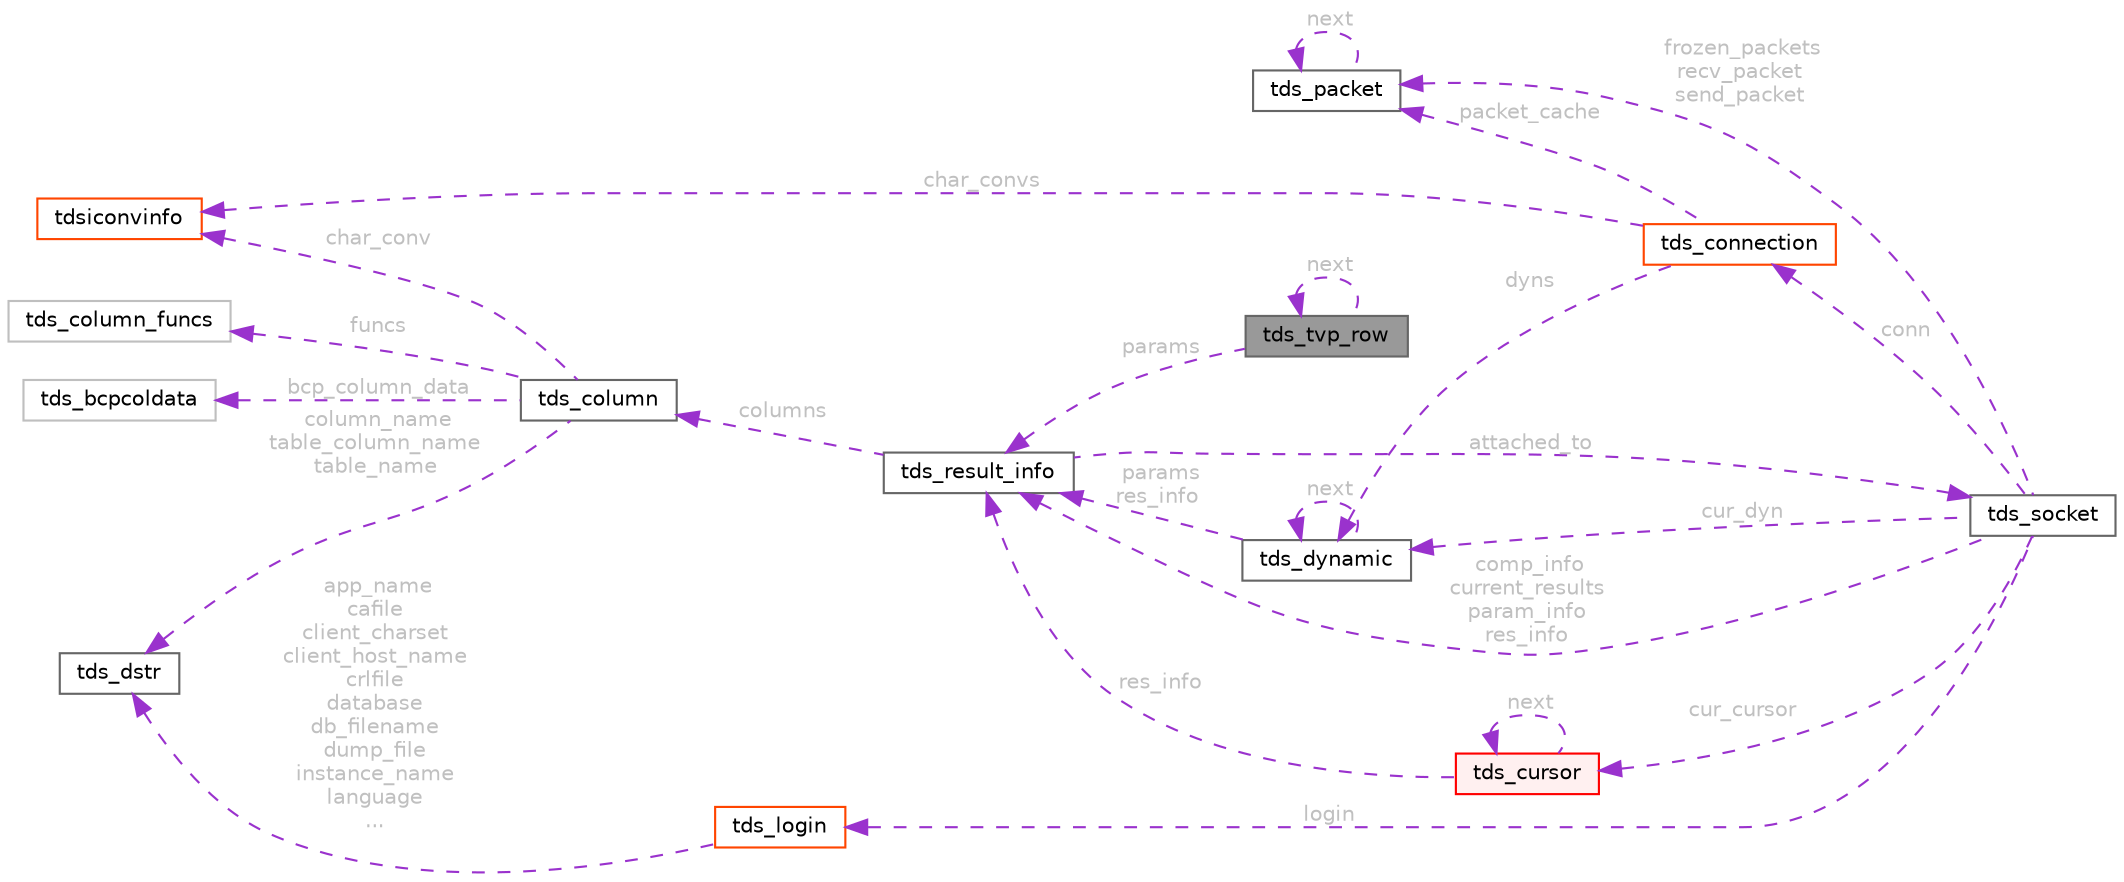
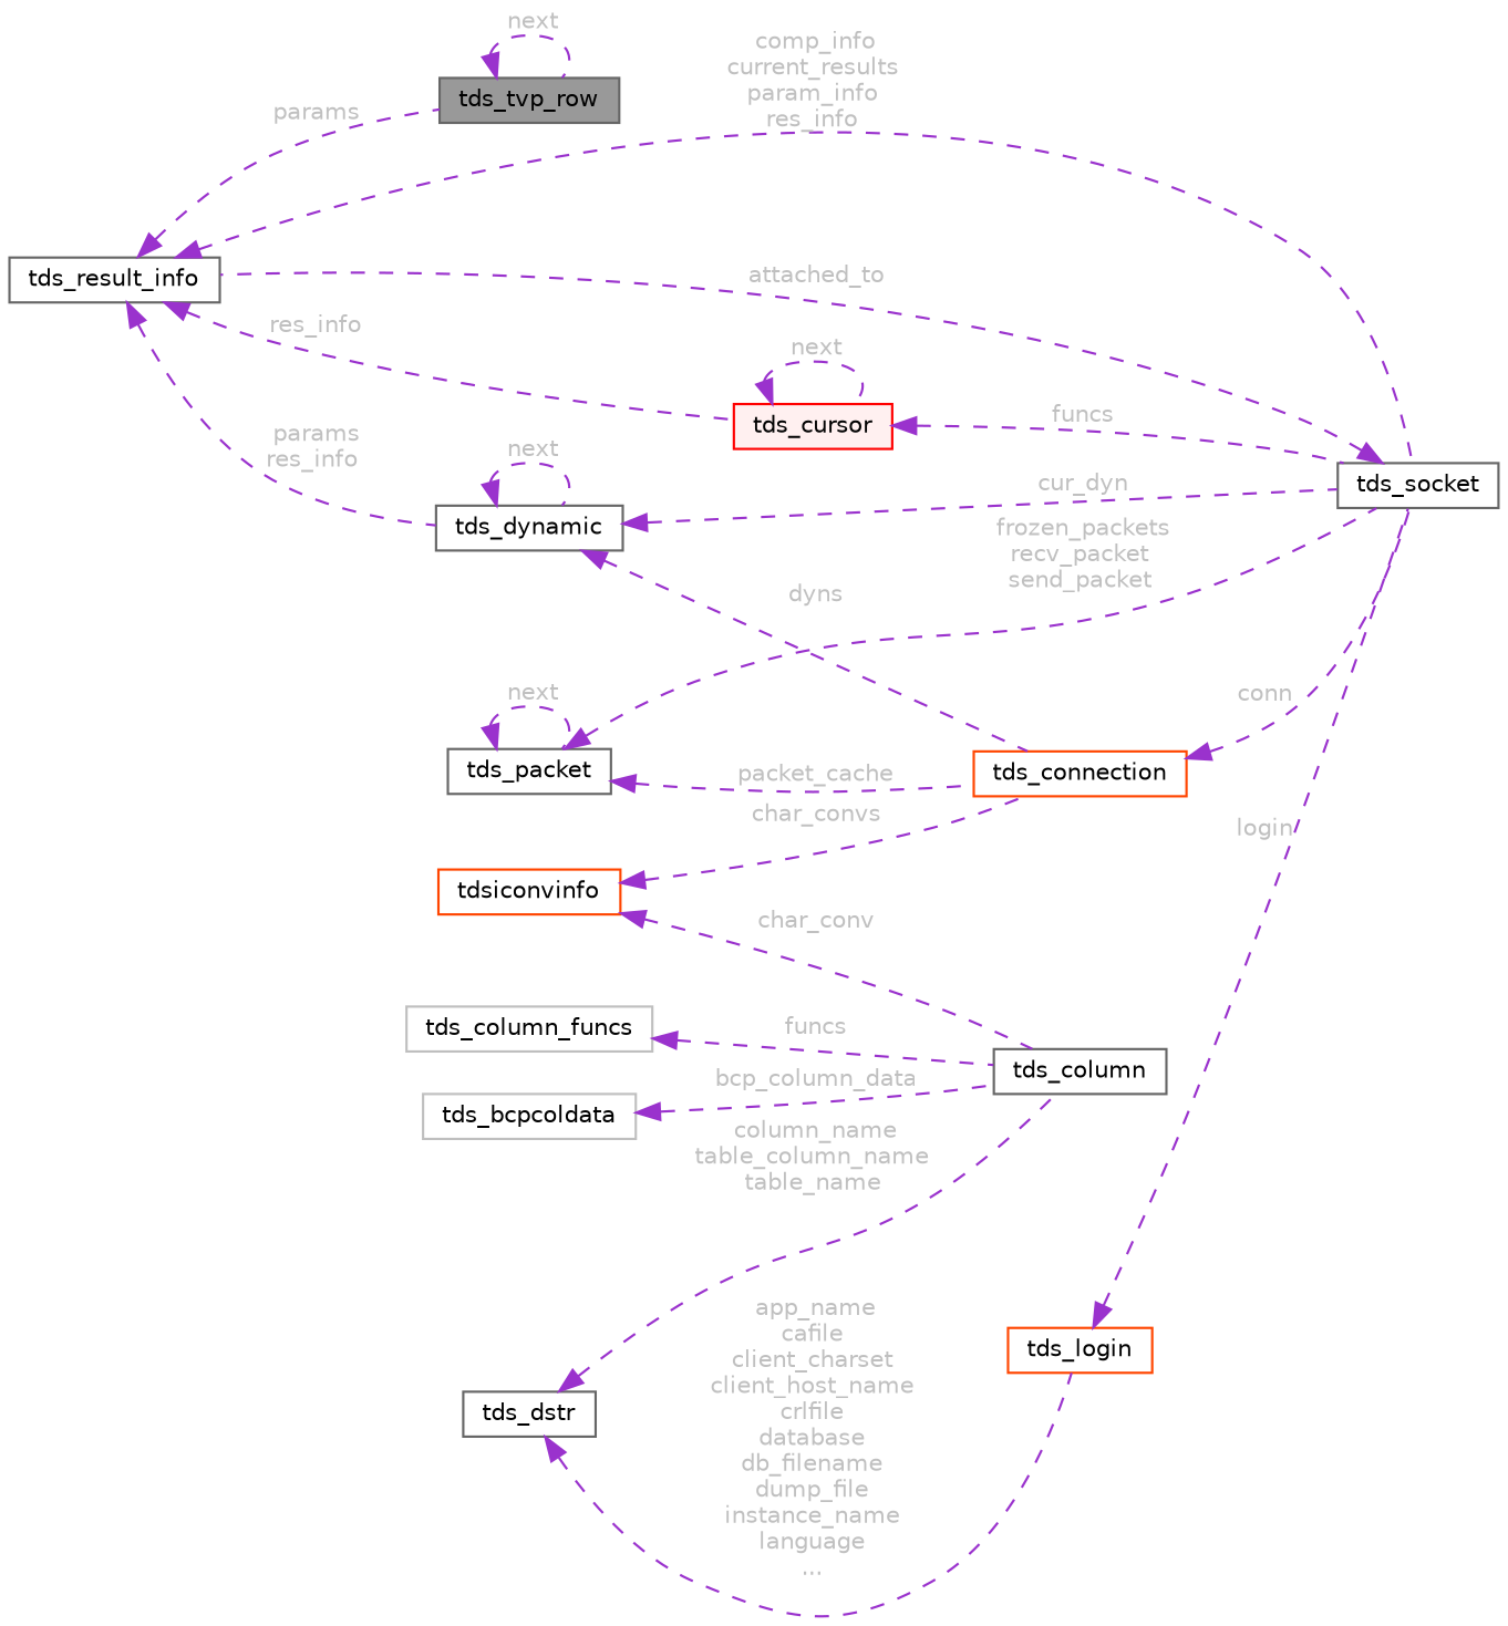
  digraph {
    rankdir=LR
    node [color=gray40 fillcolor=white fontname=Helvetica fontsize=10 shape=box style=filled]
    edge [color=darkorchid3 dir=back fontcolor=grey fontname=Helvetica fontsize=10 labelfontname=Helvetica labelfontsize=10 style=dashed]
    n1 [fillcolor=grey60 fontcolor=black height=0.2 label=tds_tvp_row width=0.4]
    n2 [height=0.2 label=tds_result_info width=0.4]
    n3 [height=0.2 label=tds_socket width=0.4]
    n4 [color=red fillcolor="#FFF0F0" height=0.2 label=tds_cursor width=0.4]
    n5 [height=0.2 label=tds_dynamic width=0.4]
    n6 [color=orangered height=0.2 label=tds_connection width=0.4]
    n7 [height=0.2 label=tds_column width=0.4]
    n8 [color=grey75 height=0.2 label=tds_column_funcs width=0.4]
    n9 [color=orangered height=0.2 label=tdsiconvinfo width=0.4]
    n10 [height=0.2 label=tds_dstr width=0.4]
    n11 [color=orangered height=0.2 label=tds_login width=0.4]
    n12 [color=grey75 height=0.2 label=tds_bcpcoldata width=0.4]
    n13 [height=0.2 label=tds_packet width=0.4]
    n1 -> n1 [label=" next"]
    n2 -> n1 [label=" params"]
    n2 -> n3 [label=" comp_info\ncurrent_results\nparam_info\nres_info"]
    n2 -> n4 [label=" res_info"]
    n2 -> n5 [label=" params\nres_info"]
    n3 -> n2 [label=" attached_to"]
-   n4 -> n3 [label=" cur_cursor"]
+   n4 -> n3 [label=" funcs"]
    n4 -> n4 [label=" next"]
    n5 -> n3 [label=" cur_dyn"]
    n5 -> n5 [label=" next"]
    n5 -> n6 [label=" dyns"]
    n6 -> n3 [label=" conn"]
-   n7 -> n2 [label=" columns"]
    n8 -> n7 [label=" funcs"]
    n9 -> n6 [label=" char_convs"]
    n9 -> n7 [label=" char_conv"]
    n10 -> n7 [label=" column_name\ntable_column_name\ntable_name"]
    n10 -> n11 [label=" app_name\ncafile\nclient_charset\nclient_host_name\ncrlfile\ndatabase\ndb_filename\ndump_file\ninstance_name\nlanguage\n..."]
    n11 -> n3 [label=" login"]
    n12 -> n7 [label=" bcp_column_data"]
    n13 -> n3 [label=" frozen_packets\nrecv_packet\nsend_packet"]
    n13 -> n6 [label=" packet_cache"]
    n13 -> n13 [label=" next"]
  }
